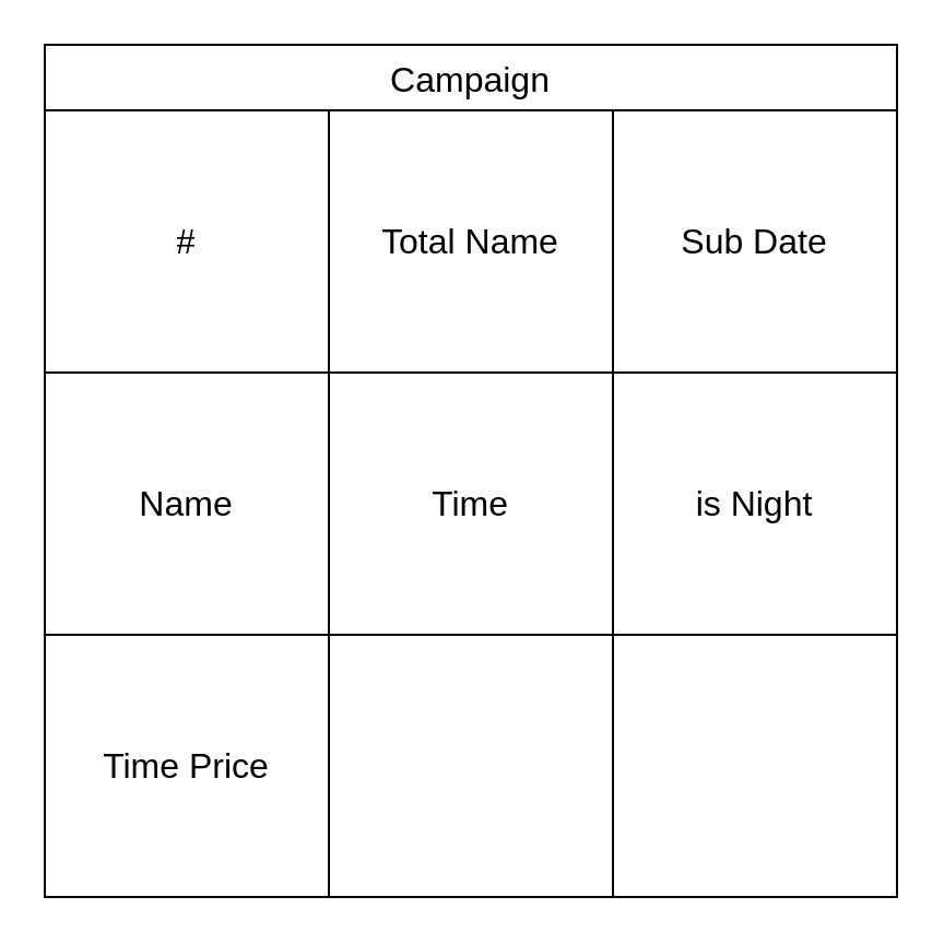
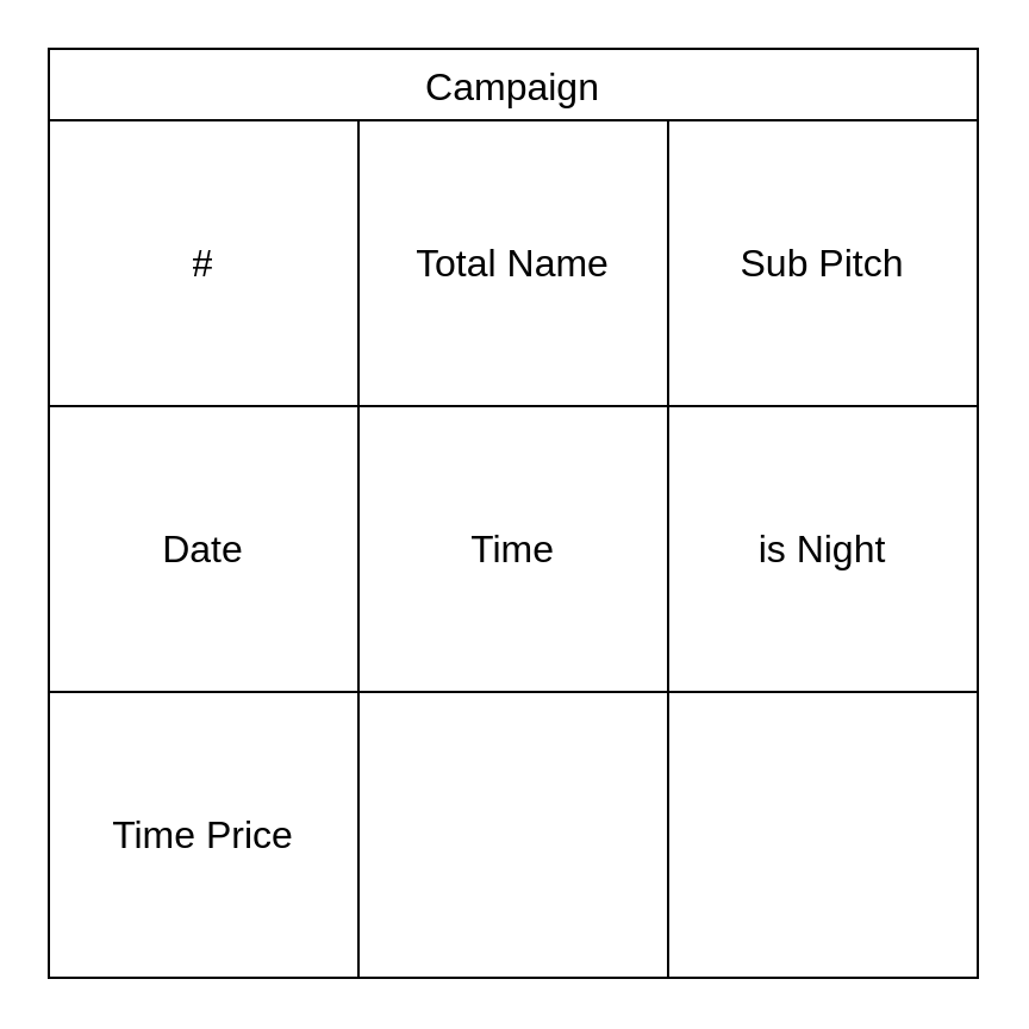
  <mxCell id="0" />
  <mxCell id="1" parent="0" />
  <mxCell id="2" value="Campaign" style="shape=table;startSize=30;container=1;collapsible=0;childLayout=tableLayout;strokeColor=default;fontSize=16;" vertex="1" parent="1"><mxGeometry x="20" y="20" width="390" height="390" as="geometry" /></mxCell>
  <mxCell id="3" value="" style="shape=tableRow;horizontal=0;startSize=0;swimlaneHead=0;swimlaneBody=0;strokeColor=inherit;top=0;left=0;bottom=0;right=0;collapsible=0;dropTarget=0;fillColor=none;points=[[0,0.5],[1,0.5]];portConstraint=eastwest;fontSize=16;" vertex="1" parent="2"><mxGeometry y="30" width="390" height="120" as="geometry" /></mxCell>
  <mxCell id="4" value="#" style="shape=partialRectangle;html=1;whiteSpace=wrap;connectable=0;strokeColor=inherit;overflow=hidden;fillColor=none;top=0;left=0;bottom=0;right=0;pointerEvents=1;fontSize=16;" vertex="1" parent="3"><mxGeometry width="130" height="120" as="geometry"><mxRectangle width="130" height="120" as="alternateBounds" /></mxGeometry></mxCell>
  <mxCell id="5" value="Total Name" style="shape=partialRectangle;html=1;whiteSpace=wrap;connectable=0;strokeColor=inherit;overflow=hidden;fillColor=none;top=0;left=0;bottom=0;right=0;pointerEvents=1;fontSize=16;" vertex="1" parent="3"><mxGeometry x="130" width="130" height="120" as="geometry"><mxRectangle width="130" height="120" as="alternateBounds" /></mxGeometry></mxCell>
- <mxCell id="6" value="Sub Date" style="shape=partialRectangle;html=1;whiteSpace=wrap;connectable=0;strokeColor=inherit;overflow=hidden;fillColor=none;top=0;left=0;bottom=0;right=0;pointerEvents=1;fontSize=16;" vertex="1" parent="3"><mxGeometry x="260" width="130" height="120" as="geometry"><mxRectangle width="130" height="120" as="alternateBounds" /></mxGeometry></mxCell>
+ <mxCell id="6" value="Sub Pitch" style="shape=partialRectangle;html=1;whiteSpace=wrap;connectable=0;strokeColor=inherit;overflow=hidden;fillColor=none;top=0;left=0;bottom=0;right=0;pointerEvents=1;fontSize=16;" vertex="1" parent="3"><mxGeometry x="260" width="130" height="120" as="geometry"><mxRectangle width="130" height="120" as="alternateBounds" /></mxGeometry></mxCell>
  <mxCell id="7" value="" style="shape=tableRow;horizontal=0;startSize=0;swimlaneHead=0;swimlaneBody=0;strokeColor=inherit;top=0;left=0;bottom=0;right=0;collapsible=0;dropTarget=0;fillColor=none;points=[[0,0.5],[1,0.5]];portConstraint=eastwest;fontSize=16;" vertex="1" parent="2"><mxGeometry y="150" width="390" height="120" as="geometry" /></mxCell>
- <mxCell id="8" value="Name" style="shape=partialRectangle;html=1;whiteSpace=wrap;connectable=0;strokeColor=inherit;overflow=hidden;fillColor=none;top=0;left=0;bottom=0;right=0;pointerEvents=1;fontSize=16;" vertex="1" parent="7"><mxGeometry width="130" height="120" as="geometry"><mxRectangle width="130" height="120" as="alternateBounds" /></mxGeometry></mxCell>
+ <mxCell id="8" value="Date" style="shape=partialRectangle;html=1;whiteSpace=wrap;connectable=0;strokeColor=inherit;overflow=hidden;fillColor=none;top=0;left=0;bottom=0;right=0;pointerEvents=1;fontSize=16;" vertex="1" parent="7"><mxGeometry width="130" height="120" as="geometry"><mxRectangle width="130" height="120" as="alternateBounds" /></mxGeometry></mxCell>
  <mxCell id="9" value="Time" style="shape=partialRectangle;html=1;whiteSpace=wrap;connectable=0;strokeColor=inherit;overflow=hidden;fillColor=none;top=0;left=0;bottom=0;right=0;pointerEvents=1;fontSize=16;" vertex="1" parent="7"><mxGeometry x="130" width="130" height="120" as="geometry"><mxRectangle width="130" height="120" as="alternateBounds" /></mxGeometry></mxCell>
  <mxCell id="10" value="is Night" style="shape=partialRectangle;html=1;whiteSpace=wrap;connectable=0;strokeColor=inherit;overflow=hidden;fillColor=none;top=0;left=0;bottom=0;right=0;pointerEvents=1;fontSize=16;" vertex="1" parent="7"><mxGeometry x="260" width="130" height="120" as="geometry"><mxRectangle width="130" height="120" as="alternateBounds" /></mxGeometry></mxCell>
  <mxCell id="11" value="" style="shape=tableRow;horizontal=0;startSize=0;swimlaneHead=0;swimlaneBody=0;strokeColor=inherit;top=0;left=0;bottom=0;right=0;collapsible=0;dropTarget=0;fillColor=none;points=[[0,0.5],[1,0.5]];portConstraint=eastwest;fontSize=16;" vertex="1" parent="2"><mxGeometry y="270" width="390" height="120" as="geometry" /></mxCell>
  <mxCell id="12" value="Time Price" style="shape=partialRectangle;html=1;whiteSpace=wrap;connectable=0;strokeColor=inherit;overflow=hidden;fillColor=none;top=0;left=0;bottom=0;right=0;pointerEvents=1;fontSize=16;" vertex="1" parent="11"><mxGeometry width="130" height="120" as="geometry"><mxRectangle width="130" height="120" as="alternateBounds" /></mxGeometry></mxCell>
  <mxCell id="13" value="" style="shape=partialRectangle;html=1;whiteSpace=wrap;connectable=0;strokeColor=inherit;overflow=hidden;fillColor=none;top=0;left=0;bottom=0;right=0;pointerEvents=1;fontSize=16;" vertex="1" parent="11"><mxGeometry x="130" width="130" height="120" as="geometry"><mxRectangle width="130" height="120" as="alternateBounds" /></mxGeometry></mxCell>
  <mxCell id="14" value="" style="shape=partialRectangle;html=1;whiteSpace=wrap;connectable=0;strokeColor=inherit;overflow=hidden;fillColor=none;top=0;left=0;bottom=0;right=0;pointerEvents=1;fontSize=16;" vertex="1" parent="11"><mxGeometry x="260" width="130" height="120" as="geometry"><mxRectangle width="130" height="120" as="alternateBounds" /></mxGeometry></mxCell>
